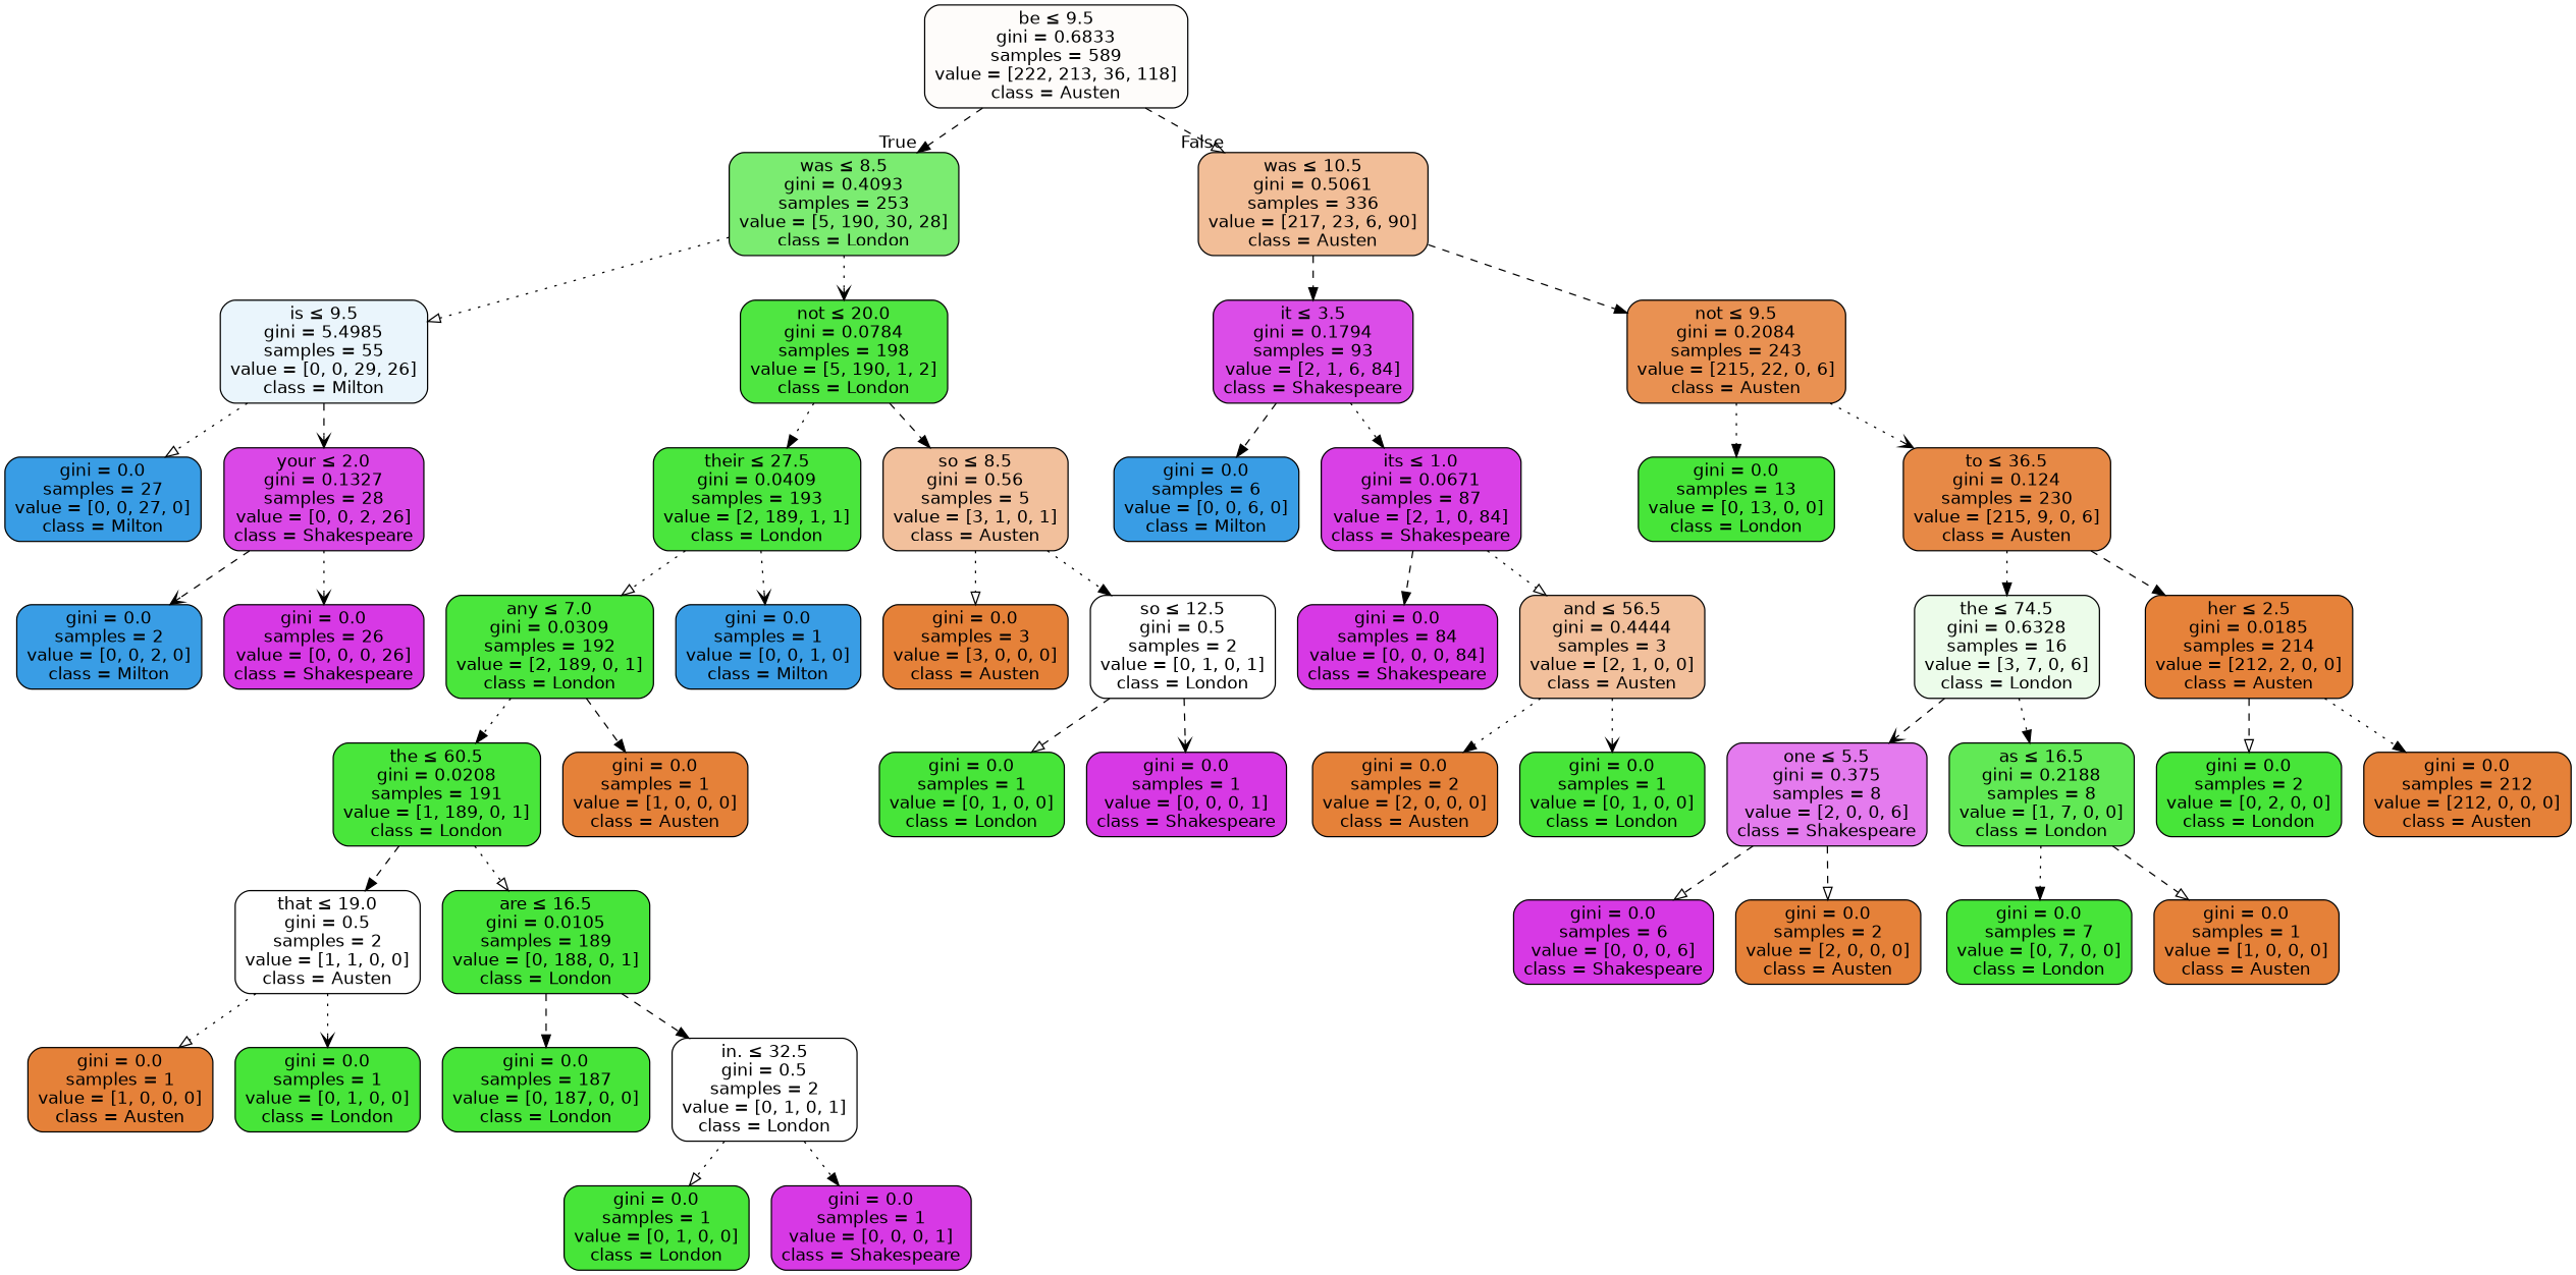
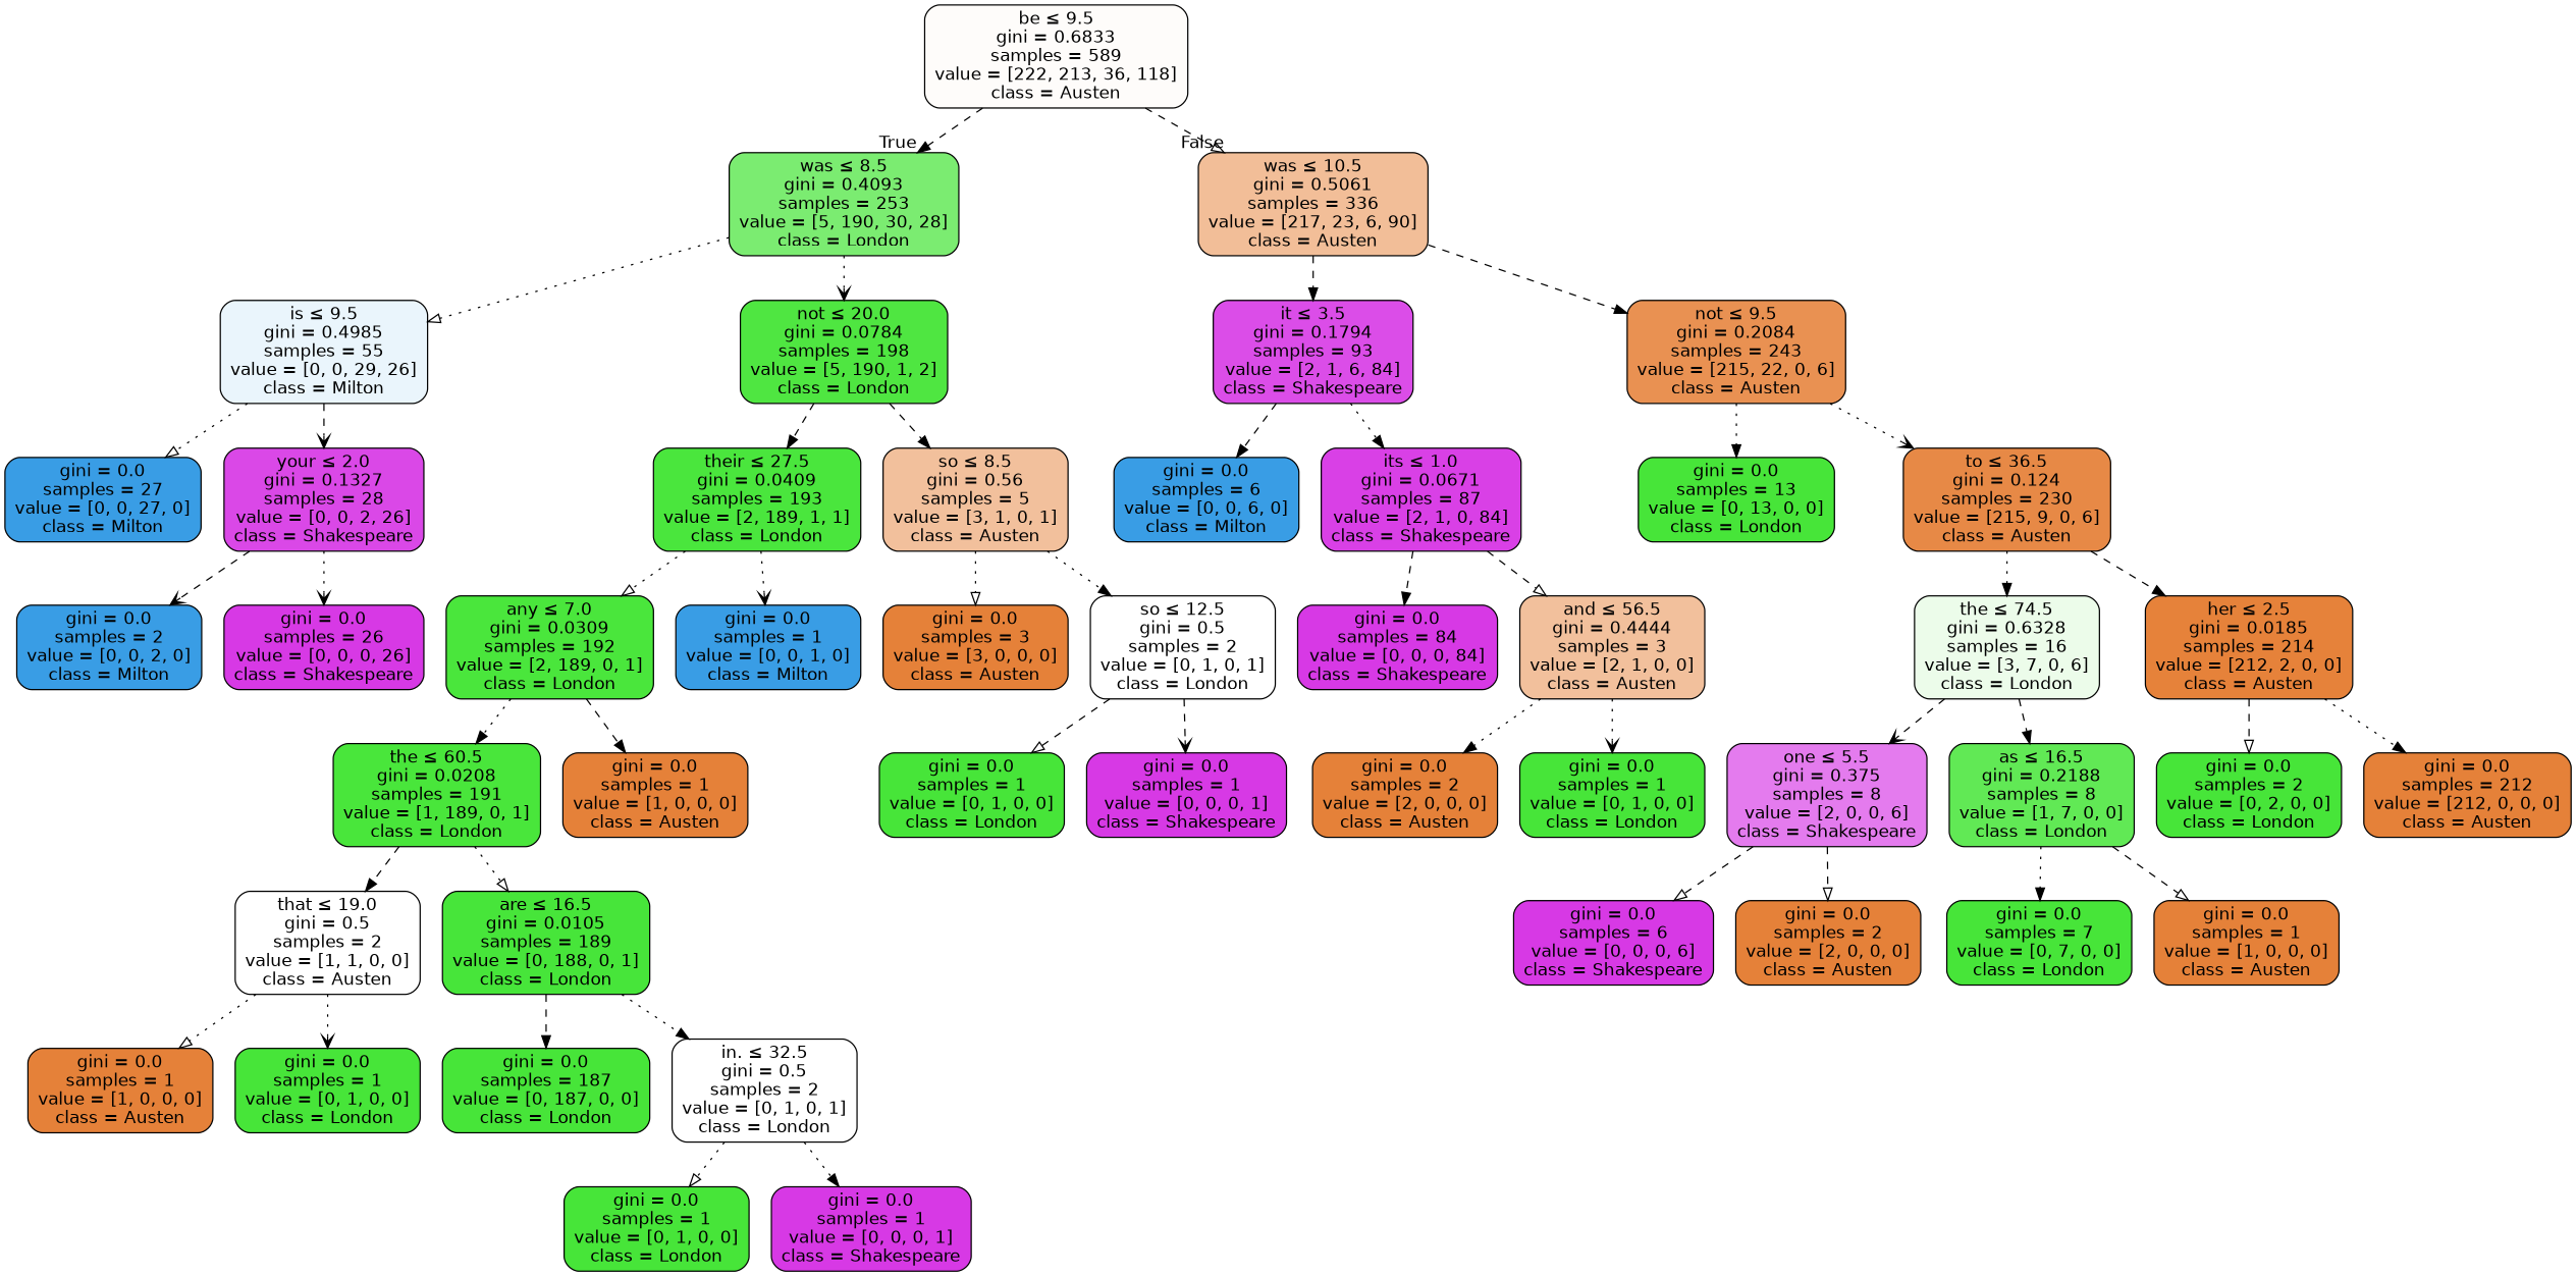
  digraph {
    node [color=black fillcolor="#47e539ff" fontname=helvetica shape=box style="filled, rounded"]
    edge [arrowhead=normal fontname=helvetica style=dotted]
    n1 [fillcolor="#e5813906" label=<be &le; 9.5<br/>gini = 0.6833<br/>samples = 589<br/>value = [222, 213, 36, 118]<br/>class = Austen>]
    n2 [fillcolor="#47e539b7" label=<was &le; 8.5<br/>gini = 0.4093<br/>samples = 253<br/>value = [5, 190, 30, 28]<br/>class = London>]
    n3 [fillcolor="#e5813984" label=<was &le; 10.5<br/>gini = 0.5061<br/>samples = 336<br/>value = [217, 23, 6, 90]<br/>class = Austen>]
-   n4 [fillcolor="#399de51a" label=<is &le; 9.5<br/>gini = 5.4985<br/>samples = 55<br/>value = [0, 0, 29, 26]<br/>class = Milton>]
+   n4 [fillcolor="#399de51a" label=<is &le; 9.5<br/>gini = 0.4985<br/>samples = 55<br/>value = [0, 0, 29, 26]<br/>class = Milton>]
    n5 [fillcolor="#47e539f4" label=<not &le; 20.0<br/>gini = 0.0784<br/>samples = 198<br/>value = [5, 190, 1, 2]<br/>class = London>]
    n6 [fillcolor="#d739e5e5" label=<it &le; 3.5<br/>gini = 0.1794<br/>samples = 93<br/>value = [2, 1, 6, 84]<br/>class = Shakespeare>]
    n7 [fillcolor="#e58139df" label=<not &le; 9.5<br/>gini = 0.2084<br/>samples = 243<br/>value = [215, 22, 0, 6]<br/>class = Austen>]
    n8 [fillcolor="#399de5ff" label=<gini = 0.0<br/>samples = 27<br/>value = [0, 0, 27, 0]<br/>class = Milton>]
    n9 [fillcolor="#d739e5eb" label=<your &le; 2.0<br/>gini = 0.1327<br/>samples = 28<br/>value = [0, 0, 2, 26]<br/>class = Shakespeare>]
    n10 [fillcolor="#47e539fa" label=<their &le; 27.5<br/>gini = 0.0409<br/>samples = 193<br/>value = [2, 189, 1, 1]<br/>class = London>]
    n11 [fillcolor="#e581397f" label=<so &le; 8.5<br/>gini = 0.56<br/>samples = 5<br/>value = [3, 1, 0, 1]<br/>class = Austen>]
    n12 [fillcolor="#399de5ff" label=<gini = 0.0<br/>samples = 2<br/>value = [0, 0, 2, 0]<br/>class = Milton>]
    n13 [fillcolor="#d739e5ff" label=<gini = 0.0<br/>samples = 26<br/>value = [0, 0, 0, 26]<br/>class = Shakespeare>]
    n14 [fillcolor="#47e539fb" label=<any &le; 7.0<br/>gini = 0.0309<br/>samples = 192<br/>value = [2, 189, 0, 1]<br/>class = London>]
    n15 [fillcolor="#399de5ff" label=<gini = 0.0<br/>samples = 1<br/>value = [0, 0, 1, 0]<br/>class = Milton>]
    n16 [fillcolor="#e58139ff" label=<gini = 0.0<br/>samples = 3<br/>value = [3, 0, 0, 0]<br/>class = Austen>]
    n17 [fillcolor="#47e53900" label=<so &le; 12.5<br/>gini = 0.5<br/>samples = 2<br/>value = [0, 1, 0, 1]<br/>class = London>]
    n18 [fillcolor="#47e539fc" label=<the &le; 60.5<br/>gini = 0.0208<br/>samples = 191<br/>value = [1, 189, 0, 1]<br/>class = London>]
    n19 [fillcolor="#e58139ff" label=<gini = 0.0<br/>samples = 1<br/>value = [1, 0, 0, 0]<br/>class = Austen>]
    n20 [fillcolor="#e5813900" label=<that &le; 19.0<br/>gini = 0.5<br/>samples = 2<br/>value = [1, 1, 0, 0]<br/>class = Austen>]
    n21 [fillcolor="#47e539fe" label=<are &le; 16.5<br/>gini = 0.0105<br/>samples = 189<br/>value = [0, 188, 0, 1]<br/>class = London>]
    n22 [fillcolor="#e58139ff" label=<gini = 0.0<br/>samples = 1<br/>value = [1, 0, 0, 0]<br/>class = Austen>]
    n23 [label=<gini = 0.0<br/>samples = 1<br/>value = [0, 1, 0, 0]<br/>class = London>]
    n24 [label=<gini = 0.0<br/>samples = 187<br/>value = [0, 187, 0, 0]<br/>class = London>]
    n25 [fillcolor="#47e53900" label=<in. &le; 32.5<br/>gini = 0.5<br/>samples = 2<br/>value = [0, 1, 0, 1]<br/>class = London>]
    n26 [label=<gini = 0.0<br/>samples = 1<br/>value = [0, 1, 0, 0]<br/>class = London>]
    n27 [fillcolor="#d739e5ff" label=<gini = 0.0<br/>samples = 1<br/>value = [0, 0, 0, 1]<br/>class = Shakespeare>]
    n28 [label=<gini = 0.0<br/>samples = 1<br/>value = [0, 1, 0, 0]<br/>class = London>]
    n29 [fillcolor="#d739e5ff" label=<gini = 0.0<br/>samples = 1<br/>value = [0, 0, 0, 1]<br/>class = Shakespeare>]
    n30 [fillcolor="#399de5ff" label=<gini = 0.0<br/>samples = 6<br/>value = [0, 0, 6, 0]<br/>class = Milton>]
    n31 [fillcolor="#d739e5f6" label=<its &le; 1.0<br/>gini = 0.0671<br/>samples = 87<br/>value = [2, 1, 0, 84]<br/>class = Shakespeare>]
    n32 [label=<gini = 0.0<br/>samples = 13<br/>value = [0, 13, 0, 0]<br/>class = London>]
    n33 [fillcolor="#e58139ee" label=<to &le; 36.5<br/>gini = 0.124<br/>samples = 230<br/>value = [215, 9, 0, 6]<br/>class = Austen>]
    n34 [fillcolor="#d739e5ff" label=<gini = 0.0<br/>samples = 84<br/>value = [0, 0, 0, 84]<br/>class = Shakespeare>]
    n35 [fillcolor="#e581397f" label=<and &le; 56.5<br/>gini = 0.4444<br/>samples = 3<br/>value = [2, 1, 0, 0]<br/>class = Austen>]
    n36 [fillcolor="#e58139ff" label=<gini = 0.0<br/>samples = 2<br/>value = [2, 0, 0, 0]<br/>class = Austen>]
    n37 [label=<gini = 0.0<br/>samples = 1<br/>value = [0, 1, 0, 0]<br/>class = London>]
    n38 [fillcolor="#47e5391a" label=<the &le; 74.5<br/>gini = 0.6328<br/>samples = 16<br/>value = [3, 7, 0, 6]<br/>class = London>]
    n39 [fillcolor="#e58139fd" label=<her &le; 2.5<br/>gini = 0.0185<br/>samples = 214<br/>value = [212, 2, 0, 0]<br/>class = Austen>]
    n40 [fillcolor="#d739e5aa" label=<one &le; 5.5<br/>gini = 0.375<br/>samples = 8<br/>value = [2, 0, 0, 6]<br/>class = Shakespeare>]
    n41 [fillcolor="#47e539db" label=<as &le; 16.5<br/>gini = 0.2188<br/>samples = 8<br/>value = [1, 7, 0, 0]<br/>class = London>]
    n42 [label=<gini = 0.0<br/>samples = 2<br/>value = [0, 2, 0, 0]<br/>class = London>]
    n43 [fillcolor="#e58139ff" label=<gini = 0.0<br/>samples = 212<br/>value = [212, 0, 0, 0]<br/>class = Austen>]
    n44 [fillcolor="#d739e5ff" label=<gini = 0.0<br/>samples = 6<br/>value = [0, 0, 0, 6]<br/>class = Shakespeare>]
    n45 [fillcolor="#e58139ff" label=<gini = 0.0<br/>samples = 2<br/>value = [2, 0, 0, 0]<br/>class = Austen>]
    n46 [label=<gini = 0.0<br/>samples = 7<br/>value = [0, 7, 0, 0]<br/>class = London>]
    n47 [fillcolor="#e58139ff" label=<gini = 0.0<br/>samples = 1<br/>value = [1, 0, 0, 0]<br/>class = Austen>]
    n1 -> n2 [headlabel=True labelangle=45 labeldistance=2.5 style=dashed]
    n1 -> n3 [arrowhead=onormal headlabel=False labelangle=-45 labeldistance=2.5 style=dashed]
    n2 -> n4 [arrowhead=onormal]
    n2 -> n5 [arrowhead=vee]
    n3 -> n6 [style=dashed]
    n3 -> n7 [style=dashed]
    n4 -> n8 [arrowhead=onormal]
    n4 -> n9 [arrowhead=vee style=dashed]
-   n5 -> n10
+   n5 -> n10 [style=dashed]
    n5 -> n11 [style=dashed]
    n6 -> n30 [style=dashed]
    n6 -> n31
    n7 -> n32
    n7 -> n33 [arrowhead=vee]
    n9 -> n12 [arrowhead=vee style=dashed]
    n9 -> n13 [arrowhead=vee]
    n10 -> n14 [arrowhead=onormal]
    n10 -> n15 [arrowhead=vee]
    n11 -> n16 [arrowhead=onormal]
    n11 -> n17
    n14 -> n18
    n14 -> n19 [style=dashed]
    n17 -> n28 [arrowhead=onormal style=dashed]
    n17 -> n29 [arrowhead=vee style=dashed]
    n18 -> n20 [style=dashed]
    n18 -> n21 [arrowhead=onormal]
    n20 -> n22 [arrowhead=onormal]
    n20 -> n23 [arrowhead=vee]
    n21 -> n24 [style=dashed]
-   n21 -> n25 [style=dashed]
+   n21 -> n25
    n25 -> n26 [arrowhead=onormal]
    n25 -> n27
    n31 -> n34 [style=dashed]
-   n31 -> n35 [arrowhead=onormal]
+   n31 -> n35 [arrowhead=onormal style=dashed]
    n33 -> n38
    n33 -> n39 [style=dashed]
    n35 -> n36
    n35 -> n37 [arrowhead=vee]
    n38 -> n40 [arrowhead=vee style=dashed]
-   n38 -> n41
+   n38 -> n41 [style=dashed]
    n39 -> n42 [arrowhead=onormal style=dashed]
    n39 -> n43
    n40 -> n44 [arrowhead=onormal style=dashed]
    n40 -> n45 [arrowhead=onormal style=dashed]
    n41 -> n46
    n41 -> n47 [arrowhead=onormal style=dashed]
  }
